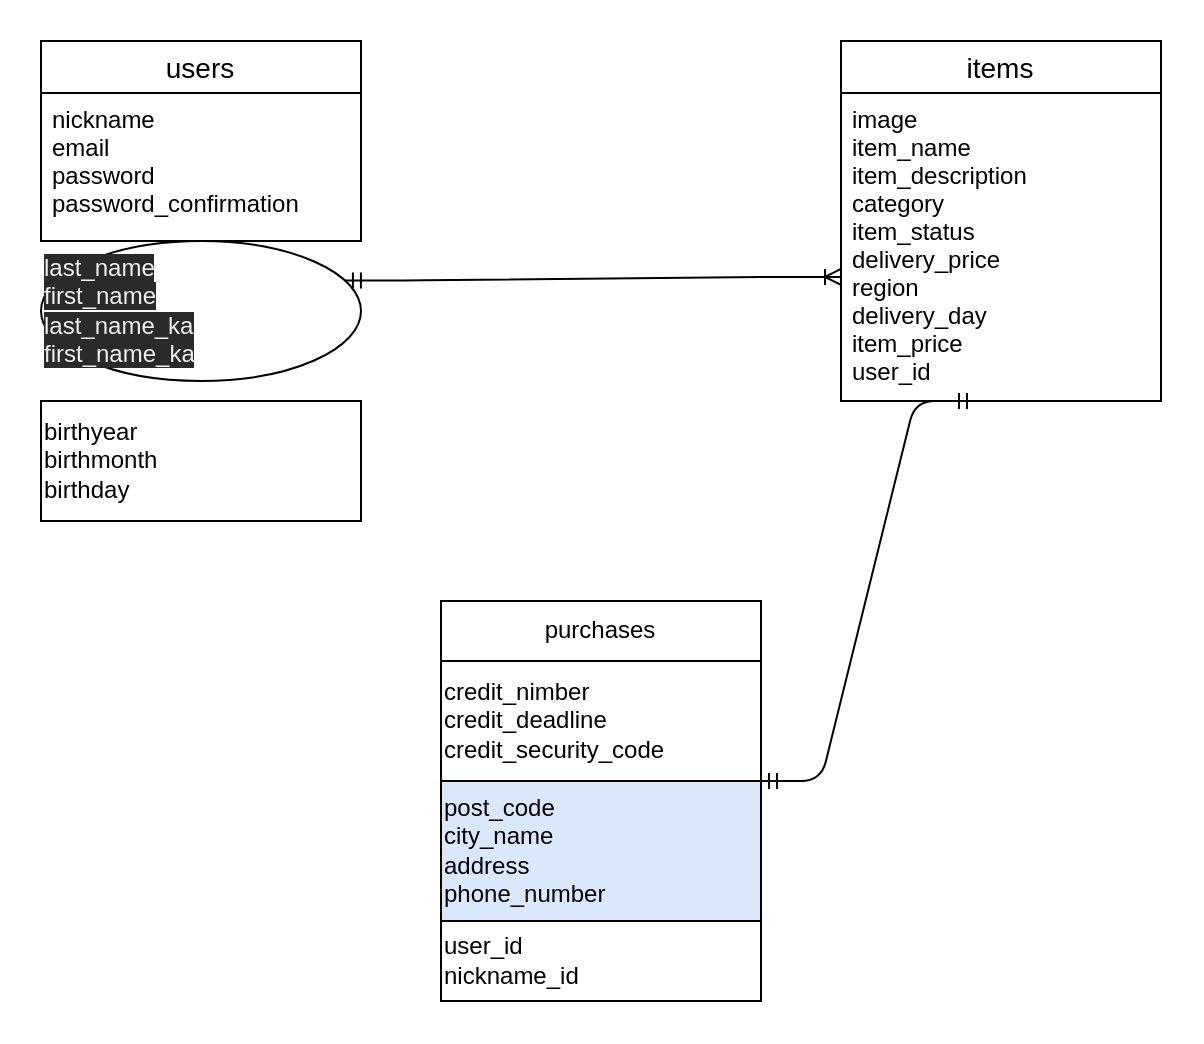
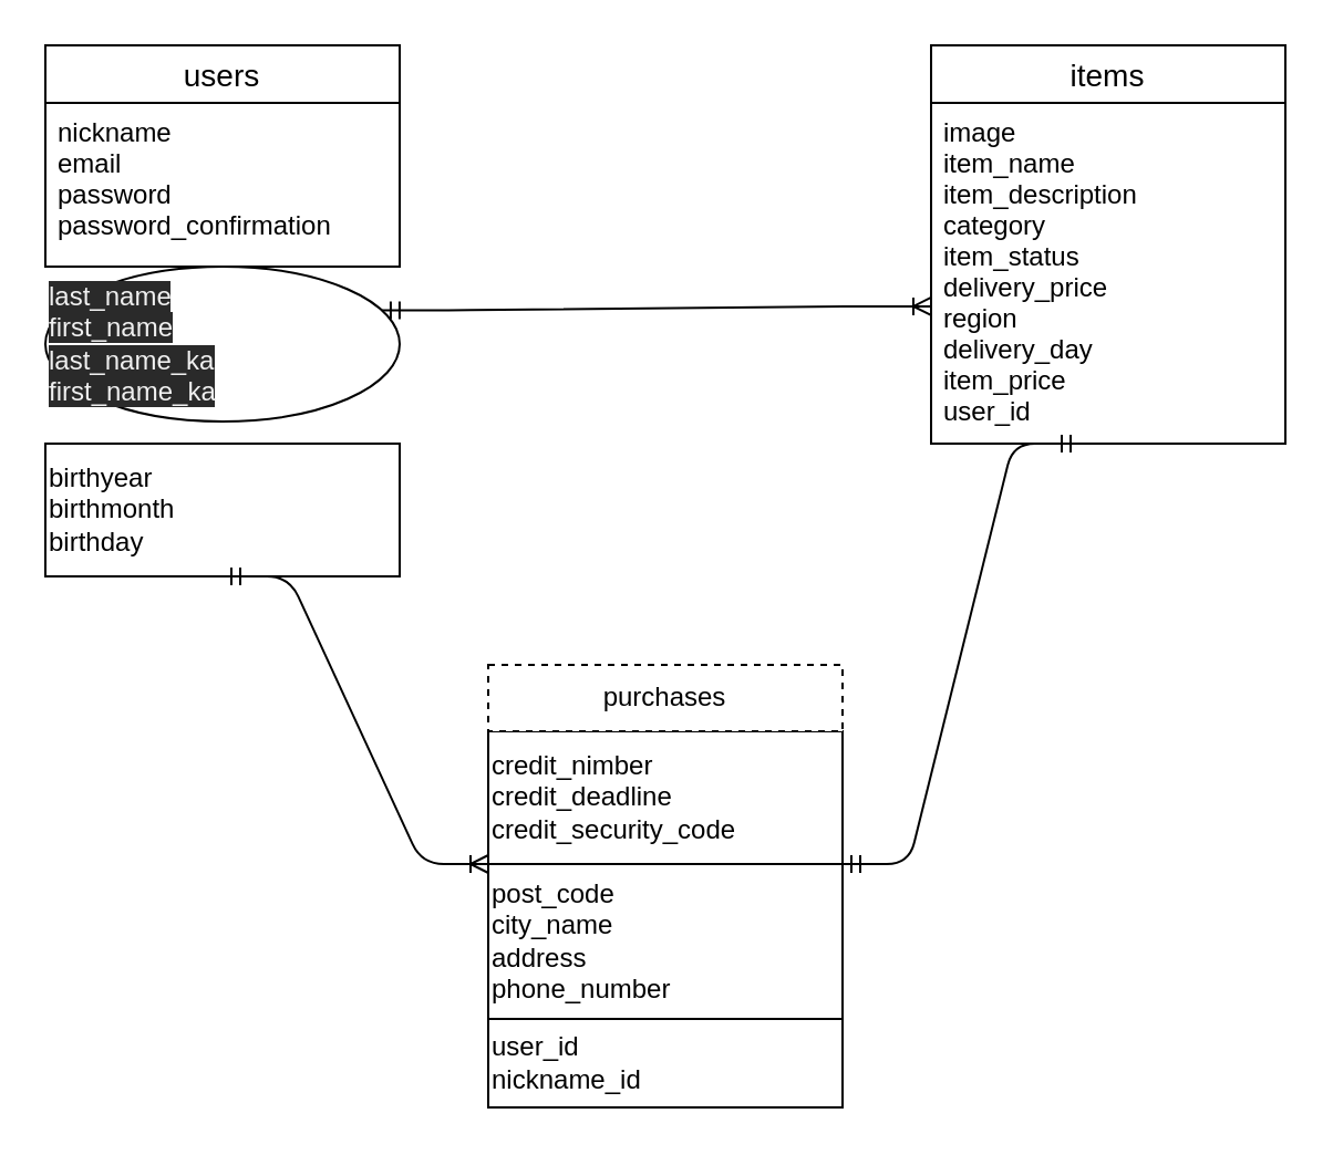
  <mxCell id="0" />
  <mxCell id="1" parent="0" />
  <mxCell id="2" value="users" style="swimlane;fontStyle=0;childLayout=stackLayout;horizontal=1;startSize=26;horizontalStack=0;resizeParent=1;resizeParentMax=0;resizeLast=0;collapsible=1;marginBottom=0;align=center;fontSize=14;" vertex="1" parent="1"><mxGeometry x="20" y="20" width="160" height="100" as="geometry" /></mxCell>
  <mxCell id="3" value="nickname&#10;email&#10;password&#10;password_confirmation" style="text;strokeColor=none;fillColor=none;spacingLeft=4;spacingRight=4;overflow=hidden;rotatable=0;points=[[0,0.5],[1,0.5]];portConstraint=eastwest;fontSize=12;" vertex="1" parent="2"><mxGeometry y="26" width="160" height="74" as="geometry" /></mxCell>
  <mxCell id="4" value="items" style="swimlane;fontStyle=0;childLayout=stackLayout;horizontal=1;startSize=26;horizontalStack=0;resizeParent=1;resizeParentMax=0;resizeLast=0;collapsible=1;marginBottom=0;align=center;fontSize=14;" vertex="1" parent="1"><mxGeometry x="420" y="20" width="160" height="180" as="geometry"><mxRectangle x="440" y="160" width="70" height="26" as="alternateBounds" /></mxGeometry></mxCell>
  <mxCell id="5" value="image&#10;item_name&#10;item_description&#10;category&#10;item_status&#10;delivery_price&#10;region&#10;delivery_day&#10;item_price&#10;user_id" style="text;strokeColor=none;fillColor=none;spacingLeft=4;spacingRight=4;overflow=hidden;rotatable=0;points=[[0,0.5],[1,0.5]];portConstraint=eastwest;fontSize=12;" vertex="1" parent="4"><mxGeometry y="26" width="160" height="154" as="geometry" /></mxCell>
- <mxCell id="6" value="post_code&lt;br&gt;city_name&lt;br&gt;address&lt;br&gt;phone_number" style="whiteSpace=wrap;html=1;align=left;fillColor=#dae8fc;" vertex="1" parent="1"><mxGeometry x="220" y="390" width="160" height="70" as="geometry" /></mxCell>
+ <mxCell id="6" value="post_code&lt;br&gt;city_name&lt;br&gt;address&lt;br&gt;phone_number" style="whiteSpace=wrap;html=1;align=left;" vertex="1" parent="1"><mxGeometry x="220" y="390" width="160" height="70" as="geometry" /></mxCell>
  <mxCell id="7" value="credit_nimber&lt;br&gt;credit_deadline&lt;br&gt;credit_security_code" style="whiteSpace=wrap;html=1;align=left;" vertex="1" parent="1"><mxGeometry x="220" y="330" width="160" height="60" as="geometry" /></mxCell>
  <mxCell id="8" value="user_id&lt;br&gt;&lt;div style=&quot;&quot;&gt;&lt;span&gt;nickname_id&lt;/span&gt;&lt;/div&gt;" style="whiteSpace=wrap;html=1;align=left;" vertex="1" parent="1"><mxGeometry x="220" y="460" width="160" height="40" as="geometry" /></mxCell>
- <mxCell id="9" value="purchases" style="whiteSpace=wrap;html=1;" vertex="1" parent="1"><mxGeometry x="220" y="300" width="160" height="30" as="geometry" /></mxCell>
+ <mxCell id="9" value="purchases" style="whiteSpace=wrap;html=1;dashed=1;" vertex="1" parent="1"><mxGeometry x="220" y="300" width="160" height="30" as="geometry" /></mxCell>
  <mxCell id="10" value="&lt;span style=&quot;&quot;&gt;birthyear&lt;/span&gt;&lt;br style=&quot;padding: 0px; margin: 0px;&quot;&gt;&lt;span style=&quot;&quot;&gt;birthmonth&lt;/span&gt;&lt;br style=&quot;padding: 0px; margin: 0px;&quot;&gt;&lt;span style=&quot;&quot;&gt;birthday&lt;/span&gt;" style="whiteSpace=wrap;html=1;align=left;" vertex="1" parent="1"><mxGeometry x="20" y="200" width="160" height="60" as="geometry" /></mxCell>
  <mxCell id="11" value="&lt;span style=&quot;color: rgb(240 , 240 , 240) ; font-family: &amp;#34;helvetica&amp;#34; ; font-size: 12px ; font-style: normal ; font-weight: 400 ; letter-spacing: normal ; text-indent: 0px ; text-transform: none ; word-spacing: 0px ; background-color: rgb(42 , 42 , 42) ; display: inline ; float: none&quot;&gt;last_name&lt;/span&gt;&lt;br style=&quot;padding: 0px ; margin: 0px ; color: rgb(240 , 240 , 240) ; font-family: &amp;#34;helvetica&amp;#34; ; font-size: 12px ; font-style: normal ; font-weight: 400 ; letter-spacing: normal ; text-indent: 0px ; text-transform: none ; word-spacing: 0px ; background-color: rgb(42 , 42 , 42)&quot;&gt;&lt;span style=&quot;color: rgb(240 , 240 , 240) ; font-family: &amp;#34;helvetica&amp;#34; ; font-size: 12px ; font-style: normal ; font-weight: 400 ; letter-spacing: normal ; text-indent: 0px ; text-transform: none ; word-spacing: 0px ; background-color: rgb(42 , 42 , 42) ; display: inline ; float: none&quot;&gt;first_name&lt;/span&gt;&lt;br style=&quot;padding: 0px ; margin: 0px ; color: rgb(240 , 240 , 240) ; font-family: &amp;#34;helvetica&amp;#34; ; font-size: 12px ; font-style: normal ; font-weight: 400 ; letter-spacing: normal ; text-indent: 0px ; text-transform: none ; word-spacing: 0px ; background-color: rgb(42 , 42 , 42)&quot;&gt;&lt;span style=&quot;color: rgb(240 , 240 , 240) ; font-family: &amp;#34;helvetica&amp;#34; ; font-size: 12px ; font-style: normal ; font-weight: 400 ; letter-spacing: normal ; text-indent: 0px ; text-transform: none ; word-spacing: 0px ; background-color: rgb(42 , 42 , 42) ; display: inline ; float: none&quot;&gt;last_name_ka&lt;/span&gt;&lt;br style=&quot;padding: 0px ; margin: 0px ; color: rgb(240 , 240 , 240) ; font-family: &amp;#34;helvetica&amp;#34; ; font-size: 12px ; font-style: normal ; font-weight: 400 ; letter-spacing: normal ; text-indent: 0px ; text-transform: none ; word-spacing: 0px ; background-color: rgb(42 , 42 , 42)&quot;&gt;&lt;span style=&quot;color: rgb(240 , 240 , 240) ; font-family: &amp;#34;helvetica&amp;#34; ; font-size: 12px ; font-style: normal ; font-weight: 400 ; letter-spacing: normal ; text-indent: 0px ; text-transform: none ; word-spacing: 0px ; background-color: rgb(42 , 42 , 42) ; display: inline ; float: none&quot;&gt;first_name_ka&lt;/span&gt;" style="ellipse;whiteSpace=wrap;html=1;align=left;" vertex="1" parent="1"><mxGeometry x="20" y="120" width="160" height="70" as="geometry" /></mxCell>
  <mxCell id="12" value="" style="edgeStyle=entityRelationEdgeStyle;fontSize=12;html=1;endArrow=ERmandOne;startArrow=ERmandOne;" edge="1" parent="1"><mxGeometry width="100" height="100" relative="1" as="geometry"><mxPoint x="380" y="390" as="sourcePoint" /><mxPoint x="487" y="200" as="targetPoint" /></mxGeometry></mxCell>
  <mxCell id="13" value="" style="edgeStyle=entityRelationEdgeStyle;fontSize=12;html=1;endArrow=ERoneToMany;startArrow=ERmandOne;exitX=1;exitY=0.25;exitDx=0;exitDy=0;entryX=0;entryY=0.597;entryDx=0;entryDy=0;entryPerimeter=0;" edge="1" parent="1" source="11" target="5"><mxGeometry width="100" height="100" relative="1" as="geometry"><mxPoint x="220" y="200" as="sourcePoint" /><mxPoint x="418" y="138" as="targetPoint" /></mxGeometry></mxCell>
+ <mxCell id="14" value="" style="edgeStyle=entityRelationEdgeStyle;fontSize=12;html=1;endArrow=ERoneToMany;startArrow=ERmandOne;entryX=0;entryY=1;entryDx=0;entryDy=0;exitX=0.5;exitY=1;exitDx=0;exitDy=0;" edge="1" parent="1" source="10" target="7"><mxGeometry width="100" height="100" relative="1" as="geometry"><mxPoint x="50" y="460" as="sourcePoint" /><mxPoint x="150" y="360" as="targetPoint" /></mxGeometry></mxCell>
